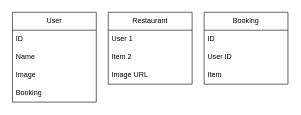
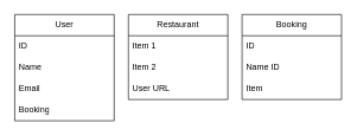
  <mxCell id="0" />
  <mxCell id="1" parent="0" />
  <mxCell id="2" value="User" style="swimlane;fontStyle=0;childLayout=stackLayout;horizontal=1;startSize=30;horizontalStack=0;resizeParent=1;resizeParentMax=0;resizeLast=0;collapsible=1;marginBottom=0;whiteSpace=wrap;html=1;" vertex="1" parent="1"><mxGeometry x="20" y="20" width="140" height="150" as="geometry"><mxRectangle x="40" y="240" width="70" height="30" as="alternateBounds" /></mxGeometry></mxCell>
  <mxCell id="3" value="ID" style="text;strokeColor=none;fillColor=none;align=left;verticalAlign=middle;spacingLeft=4;spacingRight=4;overflow=hidden;points=[[0,0.5],[1,0.5]];portConstraint=eastwest;rotatable=0;whiteSpace=wrap;html=1;" vertex="1" parent="2"><mxGeometry y="30" width="140" height="30" as="geometry" /></mxCell>
  <mxCell id="4" value="Name" style="text;strokeColor=none;fillColor=none;align=left;verticalAlign=middle;spacingLeft=4;spacingRight=4;overflow=hidden;points=[[0,0.5],[1,0.5]];portConstraint=eastwest;rotatable=0;whiteSpace=wrap;html=1;" vertex="1" parent="2"><mxGeometry y="60" width="140" height="30" as="geometry" /></mxCell>
- <mxCell id="5" value="Image" style="text;strokeColor=none;fillColor=none;align=left;verticalAlign=middle;spacingLeft=4;spacingRight=4;overflow=hidden;points=[[0,0.5],[1,0.5]];portConstraint=eastwest;rotatable=0;whiteSpace=wrap;html=1;" vertex="1" parent="2"><mxGeometry y="90" width="140" height="30" as="geometry" /></mxCell>
+ <mxCell id="5" value="Email" style="text;strokeColor=none;fillColor=none;align=left;verticalAlign=middle;spacingLeft=4;spacingRight=4;overflow=hidden;points=[[0,0.5],[1,0.5]];portConstraint=eastwest;rotatable=0;whiteSpace=wrap;html=1;" vertex="1" parent="2"><mxGeometry y="90" width="140" height="30" as="geometry" /></mxCell>
  <mxCell id="6" value="Booking" style="text;strokeColor=none;fillColor=none;align=left;verticalAlign=middle;spacingLeft=4;spacingRight=4;overflow=hidden;points=[[0,0.5],[1,0.5]];portConstraint=eastwest;rotatable=0;whiteSpace=wrap;html=1;" vertex="1" parent="2"><mxGeometry y="120" width="140" height="30" as="geometry" /></mxCell>
  <mxCell id="7" value="Restaurant" style="swimlane;fontStyle=0;childLayout=stackLayout;horizontal=1;startSize=30;horizontalStack=0;resizeParent=1;resizeParentMax=0;resizeLast=0;collapsible=1;marginBottom=0;whiteSpace=wrap;html=1;" vertex="1" parent="1"><mxGeometry x="180" y="20" width="140" height="120" as="geometry" /></mxCell>
- <mxCell id="8" value="User 1" style="text;strokeColor=none;fillColor=none;align=left;verticalAlign=middle;spacingLeft=4;spacingRight=4;overflow=hidden;points=[[0,0.5],[1,0.5]];portConstraint=eastwest;rotatable=0;whiteSpace=wrap;html=1;" vertex="1" parent="7"><mxGeometry y="30" width="140" height="30" as="geometry" /></mxCell>
+ <mxCell id="8" value="Item 1" style="text;strokeColor=none;fillColor=none;align=left;verticalAlign=middle;spacingLeft=4;spacingRight=4;overflow=hidden;points=[[0,0.5],[1,0.5]];portConstraint=eastwest;rotatable=0;whiteSpace=wrap;html=1;" vertex="1" parent="7"><mxGeometry y="30" width="140" height="30" as="geometry" /></mxCell>
  <mxCell id="9" value="Item 2" style="text;strokeColor=none;fillColor=none;align=left;verticalAlign=middle;spacingLeft=4;spacingRight=4;overflow=hidden;points=[[0,0.5],[1,0.5]];portConstraint=eastwest;rotatable=0;whiteSpace=wrap;html=1;" vertex="1" parent="7"><mxGeometry y="60" width="140" height="30" as="geometry" /></mxCell>
- <mxCell id="10" value="Image URL" style="text;strokeColor=none;fillColor=none;align=left;verticalAlign=middle;spacingLeft=4;spacingRight=4;overflow=hidden;points=[[0,0.5],[1,0.5]];portConstraint=eastwest;rotatable=0;whiteSpace=wrap;html=1;" vertex="1" parent="7"><mxGeometry y="90" width="140" height="30" as="geometry" /></mxCell>
+ <mxCell id="10" value="User URL" style="text;strokeColor=none;fillColor=none;align=left;verticalAlign=middle;spacingLeft=4;spacingRight=4;overflow=hidden;points=[[0,0.5],[1,0.5]];portConstraint=eastwest;rotatable=0;whiteSpace=wrap;html=1;" vertex="1" parent="7"><mxGeometry y="90" width="140" height="30" as="geometry" /></mxCell>
  <mxCell id="11" value="Booking" style="swimlane;fontStyle=0;childLayout=stackLayout;horizontal=1;startSize=30;horizontalStack=0;resizeParent=1;resizeParentMax=0;resizeLast=0;collapsible=1;marginBottom=0;whiteSpace=wrap;html=1;" vertex="1" parent="1"><mxGeometry x="340" y="20" width="140" height="120" as="geometry" /></mxCell>
  <mxCell id="12" value="ID" style="text;strokeColor=none;fillColor=none;align=left;verticalAlign=middle;spacingLeft=4;spacingRight=4;overflow=hidden;points=[[0,0.5],[1,0.5]];portConstraint=eastwest;rotatable=0;whiteSpace=wrap;html=1;" vertex="1" parent="11"><mxGeometry y="30" width="140" height="30" as="geometry" /></mxCell>
- <mxCell id="13" value="User ID" style="text;strokeColor=none;fillColor=none;align=left;verticalAlign=middle;spacingLeft=4;spacingRight=4;overflow=hidden;points=[[0,0.5],[1,0.5]];portConstraint=eastwest;rotatable=0;whiteSpace=wrap;html=1;" vertex="1" parent="11"><mxGeometry y="60" width="140" height="30" as="geometry" /></mxCell>
+ <mxCell id="13" value="Name ID" style="text;strokeColor=none;fillColor=none;align=left;verticalAlign=middle;spacingLeft=4;spacingRight=4;overflow=hidden;points=[[0,0.5],[1,0.5]];portConstraint=eastwest;rotatable=0;whiteSpace=wrap;html=1;" vertex="1" parent="11"><mxGeometry y="60" width="140" height="30" as="geometry" /></mxCell>
  <mxCell id="14" value="Item" style="text;strokeColor=none;fillColor=none;align=left;verticalAlign=middle;spacingLeft=4;spacingRight=4;overflow=hidden;points=[[0,0.5],[1,0.5]];portConstraint=eastwest;rotatable=0;whiteSpace=wrap;html=1;" vertex="1" parent="11"><mxGeometry y="90" width="140" height="30" as="geometry" /></mxCell>
